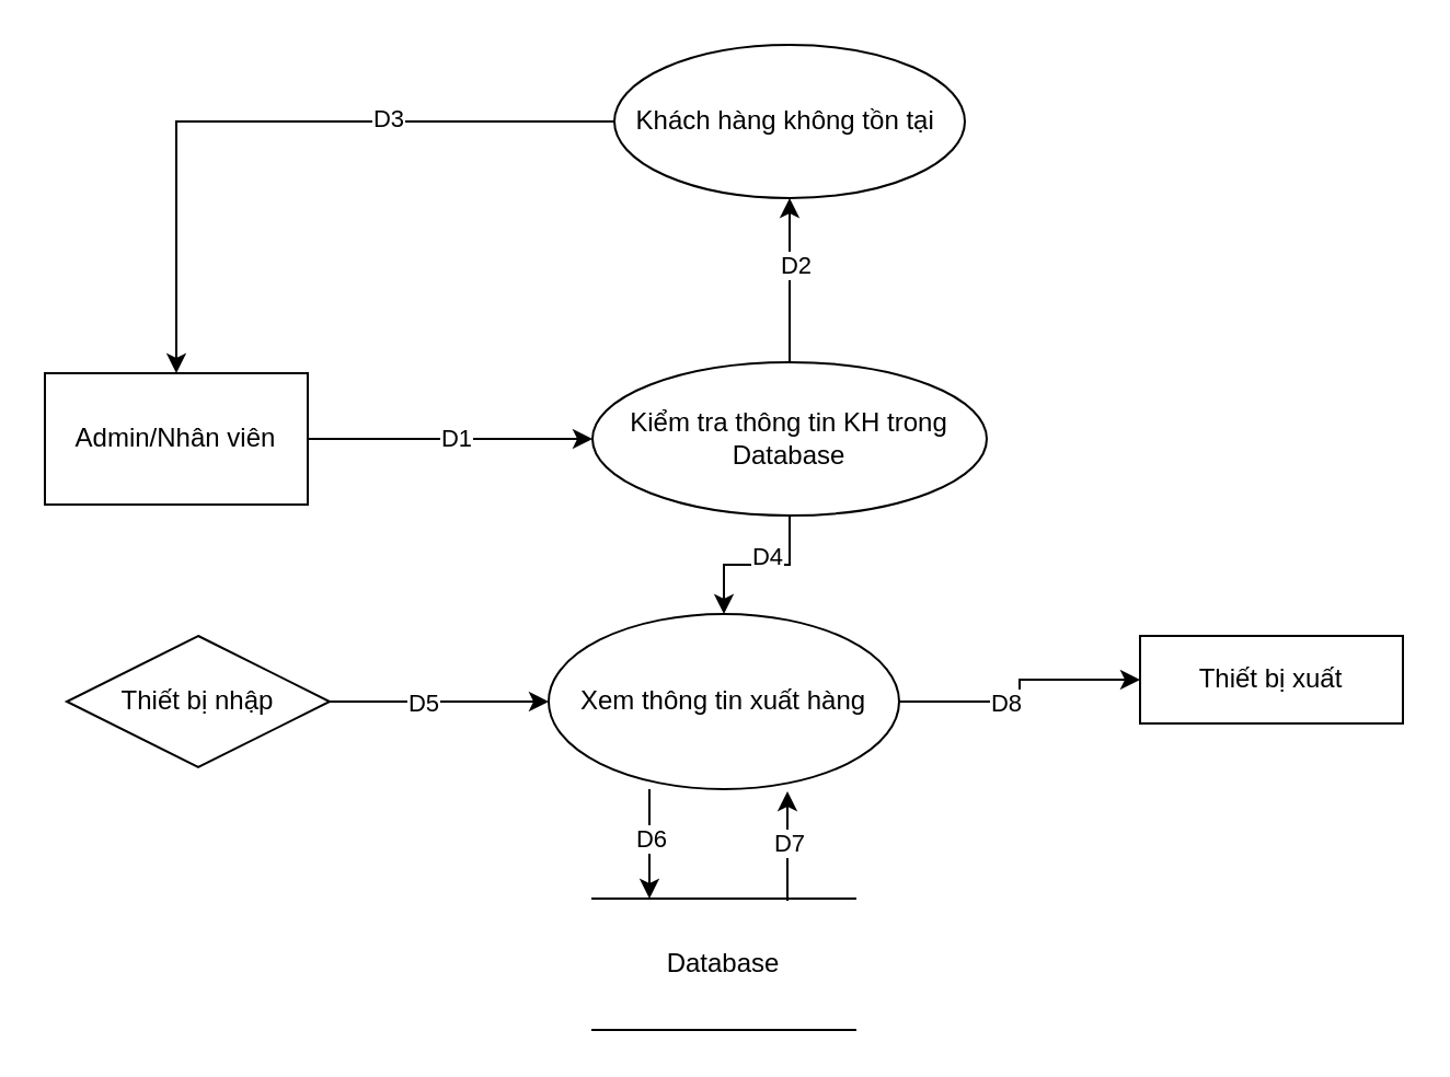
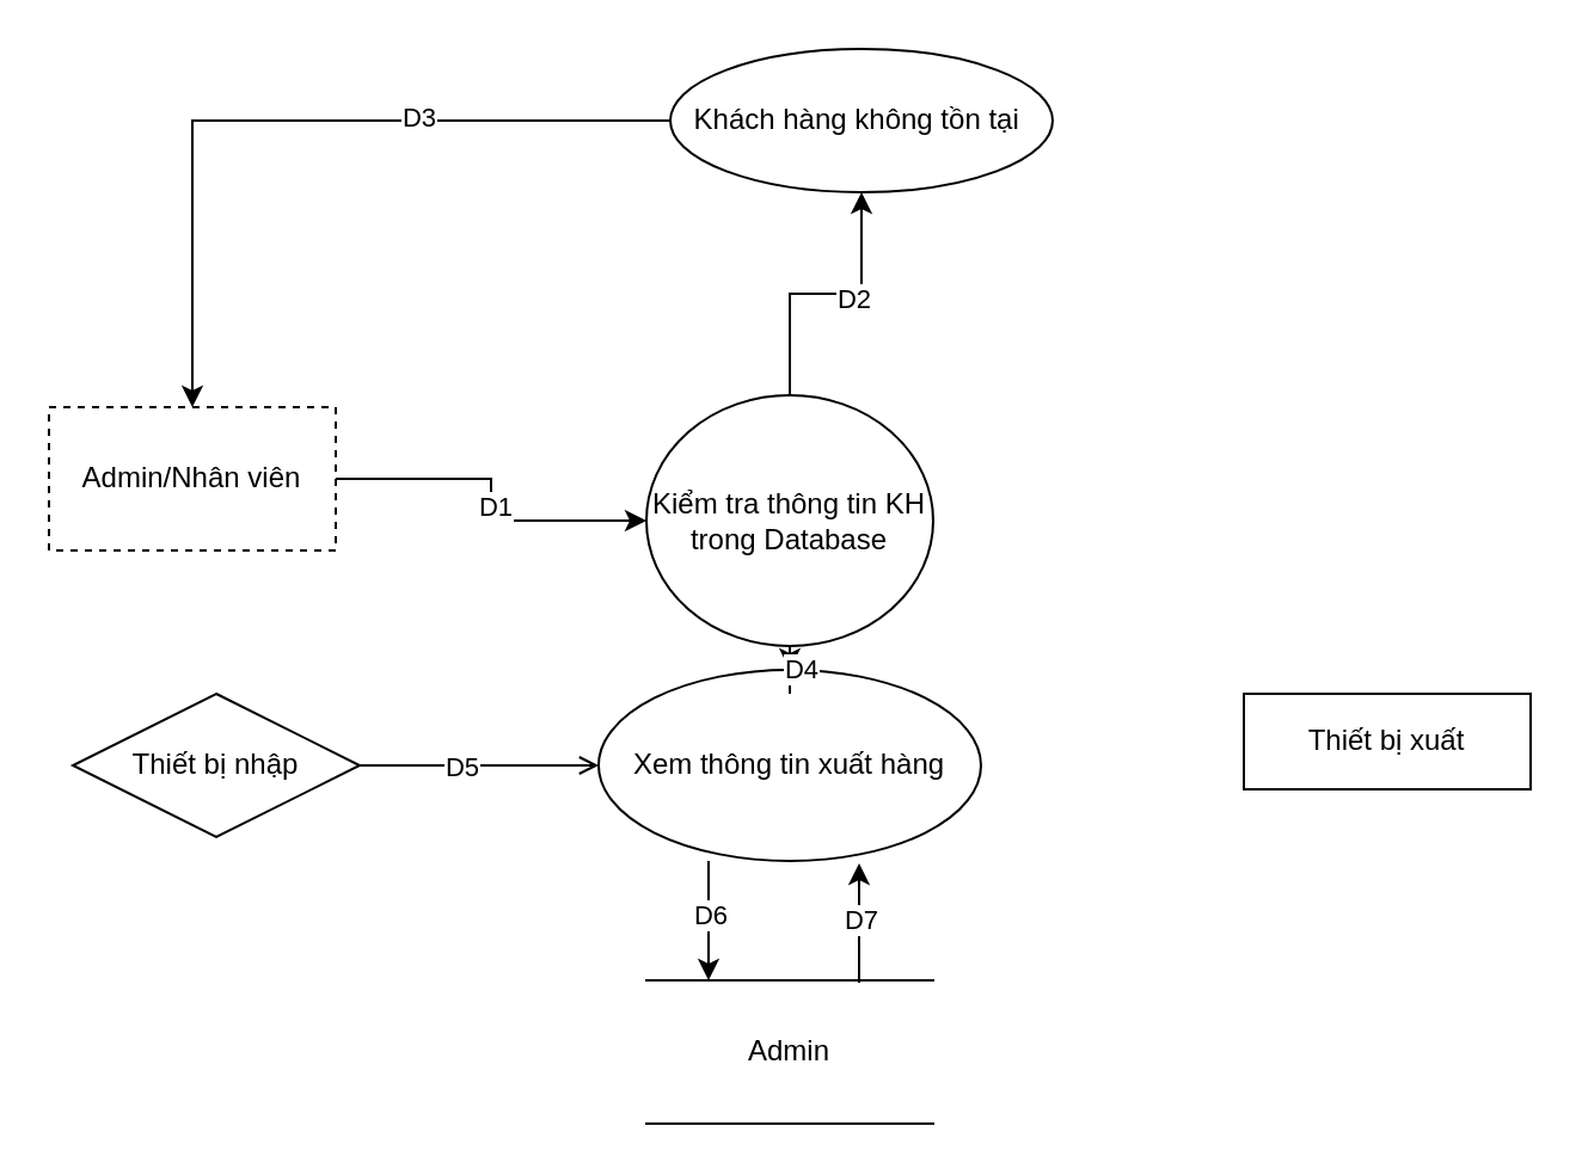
  <mxCell id="0" />
  <mxCell id="1" parent="0" />
  <mxCell id="2" style="edgeStyle=orthogonalEdgeStyle;rounded=0;orthogonalLoop=1;jettySize=auto;html=1;entryX=0.5;entryY=0;entryDx=0;entryDy=0;" edge="1" parent="1"><mxGeometry relative="1" as="geometry"><mxPoint x="296" y="360" as="sourcePoint" /><mxPoint x="296" y="410" as="targetPoint" /></mxGeometry></mxCell>
  <mxCell id="3" value="D6" style="edgeLabel;html=1;align=center;verticalAlign=middle;resizable=0;points=[];" vertex="1" connectable="0" parent="2"><mxGeometry x="-0.11" relative="1" as="geometry"><mxPoint as="offset" /></mxGeometry></mxCell>
- <mxCell id="4" value="" style="edgeStyle=orthogonalEdgeStyle;rounded=0;orthogonalLoop=1;jettySize=auto;html=1;" edge="1" parent="1" source="6" target="10"><mxGeometry relative="1" as="geometry" /></mxCell>
- <mxCell id="5" value="D8" style="edgeLabel;html=1;align=center;verticalAlign=middle;resizable=0;points=[];" vertex="1" connectable="0" parent="4"><mxGeometry x="-0.204" relative="1" as="geometry"><mxPoint as="offset" /></mxGeometry></mxCell>
  <mxCell id="6" value="Xem thông tin xuất hàng" style="ellipse;whiteSpace=wrap;html=1;" vertex="1" parent="1"><mxGeometry x="250" y="280" width="160" height="80" as="geometry" /></mxCell>
- <mxCell id="7" style="edgeStyle=orthogonalEdgeStyle;rounded=0;orthogonalLoop=1;jettySize=auto;html=1;entryX=0;entryY=0.5;entryDx=0;entryDy=0;" edge="1" parent="1" source="9" target="6"><mxGeometry relative="1" as="geometry" /></mxCell>
+ <mxCell id="7" style="edgeStyle=orthogonalEdgeStyle;rounded=0;orthogonalLoop=1;jettySize=auto;html=1;entryX=0;entryY=0.5;entryDx=0;entryDy=0;endArrow=open;" edge="1" parent="1" source="9" target="6"><mxGeometry relative="1" as="geometry" /></mxCell>
  <mxCell id="8" value="D5" style="edgeLabel;html=1;align=center;verticalAlign=middle;resizable=0;points=[];" vertex="1" connectable="0" parent="7"><mxGeometry x="-0.164" relative="1" as="geometry"><mxPoint as="offset" /></mxGeometry></mxCell>
  <mxCell id="9" value="Thiết bị nhập" style="rhombus;whiteSpace=wrap;html=1;" vertex="1" parent="1"><mxGeometry x="30" y="290" width="120" height="60" as="geometry" /></mxCell>
  <mxCell id="10" value="Thiết bị xuất" style="rounded=0;whiteSpace=wrap;html=1;" vertex="1" parent="1"><mxGeometry x="520" y="290" width="120" height="40" as="geometry" /></mxCell>
  <mxCell id="11" style="edgeStyle=orthogonalEdgeStyle;rounded=0;orthogonalLoop=1;jettySize=auto;html=1;entryX=0;entryY=0.5;entryDx=0;entryDy=0;" edge="1" parent="1" source="13" target="21"><mxGeometry relative="1" as="geometry" /></mxCell>
  <mxCell id="12" value="D1" style="edgeLabel;html=1;align=center;verticalAlign=middle;resizable=0;points=[];" vertex="1" connectable="0" parent="11"><mxGeometry x="0.028" y="1" relative="1" as="geometry"><mxPoint as="offset" /></mxGeometry></mxCell>
- <mxCell id="13" value="Admin/Nhân viên" style="rounded=0;whiteSpace=wrap;html=1;" vertex="1" parent="1"><mxGeometry x="20" y="170" width="120" height="60" as="geometry" /></mxCell>
+ <mxCell id="13" value="Admin/Nhân viên" style="rounded=0;whiteSpace=wrap;html=1;dashed=1;" vertex="1" parent="1"><mxGeometry x="20" y="170" width="120" height="60" as="geometry" /></mxCell>
  <mxCell id="14" value="" style="edgeStyle=orthogonalEdgeStyle;rounded=0;orthogonalLoop=1;jettySize=auto;html=1;" edge="1" parent="1"><mxGeometry relative="1" as="geometry"><mxPoint x="359" y="411" as="sourcePoint" /><mxPoint x="359" y="361" as="targetPoint" /></mxGeometry></mxCell>
  <mxCell id="15" value="D7" style="edgeLabel;html=1;align=center;verticalAlign=middle;resizable=0;points=[];" vertex="1" connectable="0" parent="14"><mxGeometry x="0.088" relative="1" as="geometry"><mxPoint as="offset" /></mxGeometry></mxCell>
- <mxCell id="16" value="Database" style="shape=partialRectangle;whiteSpace=wrap;html=1;left=0;right=0;fillColor=none;" vertex="1" parent="1"><mxGeometry x="270" y="410" width="120" height="60" as="geometry" /></mxCell>
+ <mxCell id="16" value="Admin" style="shape=partialRectangle;whiteSpace=wrap;html=1;left=0;right=0;fillColor=none;" vertex="1" parent="1"><mxGeometry x="270" y="410" width="120" height="60" as="geometry" /></mxCell>
  <mxCell id="17" style="edgeStyle=orthogonalEdgeStyle;rounded=0;orthogonalLoop=1;jettySize=auto;html=1;entryX=0.5;entryY=1;entryDx=0;entryDy=0;" edge="1" parent="1" source="21" target="24"><mxGeometry relative="1" as="geometry" /></mxCell>
  <mxCell id="18" value="D2" style="edgeLabel;html=1;align=center;verticalAlign=middle;resizable=0;points=[];" vertex="1" connectable="0" parent="17"><mxGeometry x="0.206" y="-2" relative="1" as="geometry"><mxPoint as="offset" /></mxGeometry></mxCell>
  <mxCell id="19" value="" style="edgeStyle=orthogonalEdgeStyle;rounded=0;orthogonalLoop=1;jettySize=auto;html=1;" edge="1" parent="1" source="21" target="6"><mxGeometry relative="1" as="geometry" /></mxCell>
  <mxCell id="20" value="D4" style="edgeLabel;html=1;align=center;verticalAlign=middle;resizable=0;points=[];" vertex="1" connectable="0" parent="19"><mxGeometry x="-0.12" y="-4" relative="1" as="geometry"><mxPoint as="offset" /></mxGeometry></mxCell>
- <mxCell id="21" value="Kiểm tra thông tin KH trong Database" style="ellipse;whiteSpace=wrap;html=1;" vertex="1" parent="1"><mxGeometry x="270" y="165" width="180" height="70" as="geometry" /></mxCell>
+ <mxCell id="21" value="Kiểm tra thông tin KH trong Database" style="ellipse;whiteSpace=wrap;html=1;" vertex="1" parent="1"><mxGeometry x="270" y="165" width="120" height="105" as="geometry" /></mxCell>
  <mxCell id="22" style="edgeStyle=orthogonalEdgeStyle;rounded=0;orthogonalLoop=1;jettySize=auto;html=1;entryX=0.5;entryY=0;entryDx=0;entryDy=0;" edge="1" parent="1" source="24" target="13"><mxGeometry relative="1" as="geometry" /></mxCell>
  <mxCell id="23" value="D3" style="edgeLabel;html=1;align=center;verticalAlign=middle;resizable=0;points=[];" vertex="1" connectable="0" parent="22"><mxGeometry x="-0.337" y="-2" relative="1" as="geometry"><mxPoint as="offset" /></mxGeometry></mxCell>
- <mxCell id="24" value="Khách hàng không tồn tại&amp;nbsp;" style="ellipse;whiteSpace=wrap;html=1;" vertex="1" parent="1"><mxGeometry x="280" y="20" width="160" height="70" as="geometry" /></mxCell>
+ <mxCell id="24" value="Khách hàng không tồn tại&amp;nbsp;" style="ellipse;whiteSpace=wrap;html=1;" vertex="1" parent="1"><mxGeometry x="280" y="20" width="160" height="60" as="geometry" /></mxCell>
